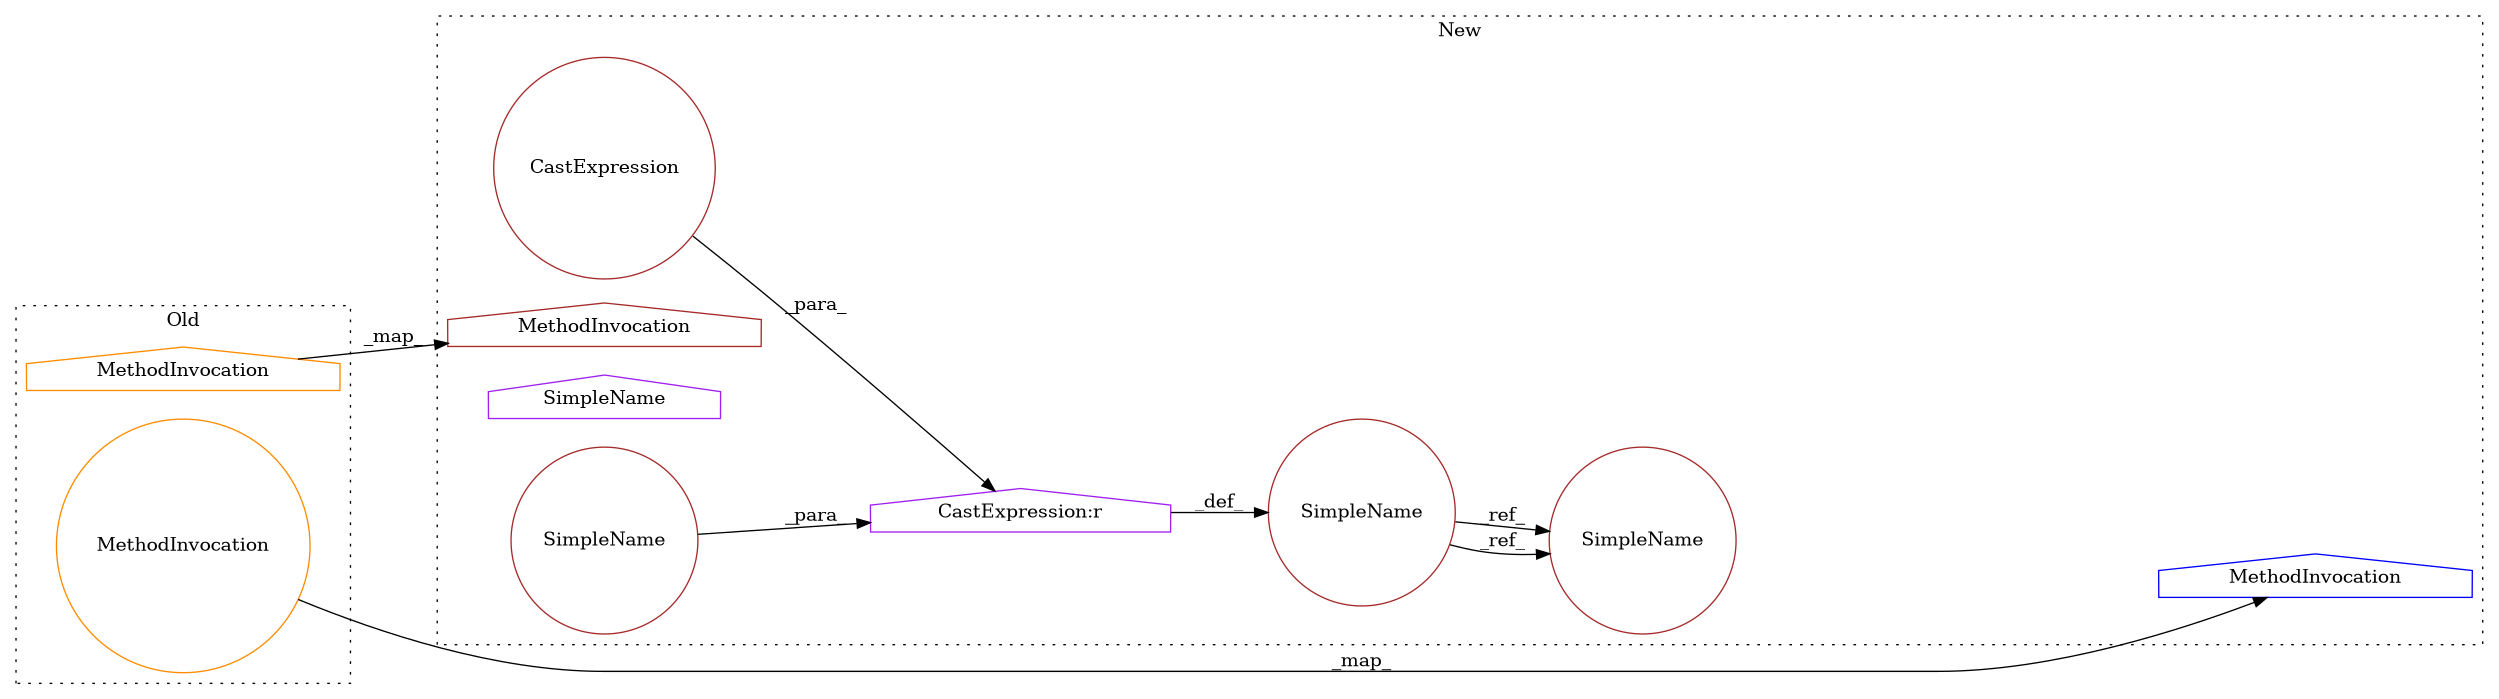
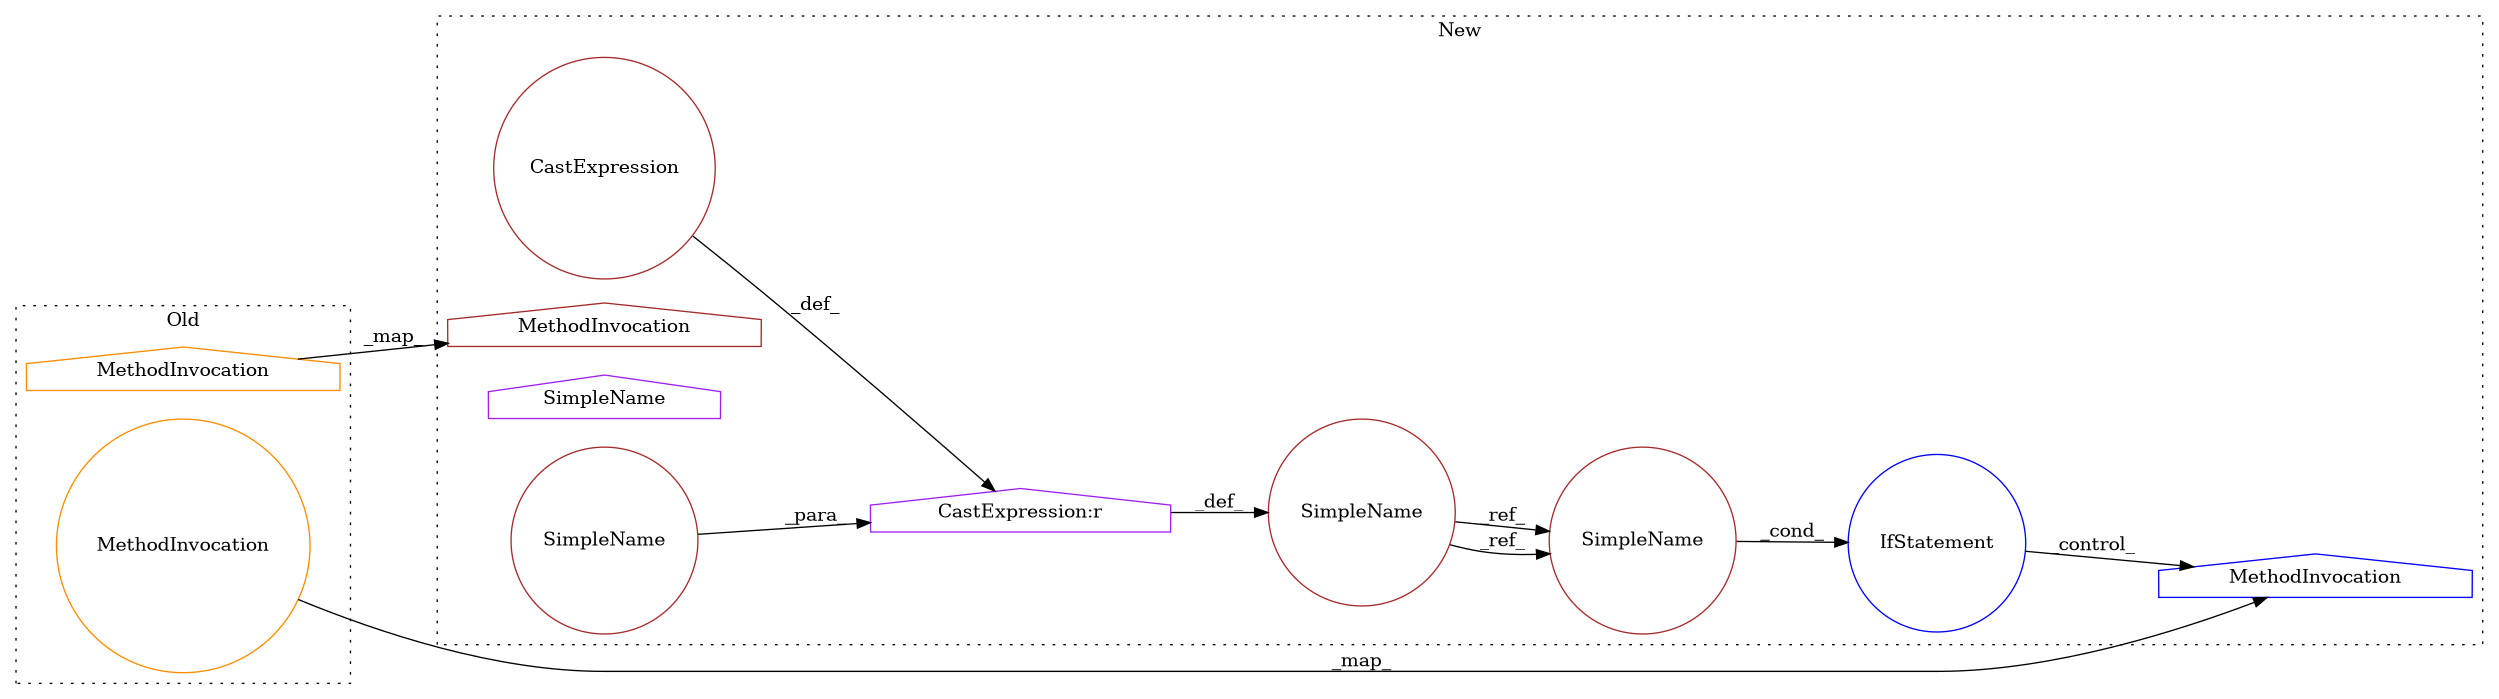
  digraph {
    rankdir=LR
    node [a=32 color=brown l=18 s=2912 shape=circle]
    n1 [color=darkorange l="47,18" label=MethodInvocation s="2353,2561"]
    n2 [color=darkorange l="36,18" label=MethodInvocation s="5432,5558" shape=house]
    n3 [a=11 l=30 label=CastExpression s=998]
+   n4 [a=25 color=blue l="4,18" label=IfStatement s="2908,2930"]
    n5 [color=blue l="51,22" label=MethodInvocation s="2985,3205" shape=house]
    n6 [l="40,22" label=MethodInvocation s="6638,6772" shape=house]
    n7 [a=42 color=purple label=SimpleName shape=house]
    n8 [a=42 label=SimpleName]
    n9 [a=42 l=8 label=SimpleName s=1111]
    n10 [a=42 label=SimpleName s=1090]
    n11 [a=27 color=purple l=4 label="CastExpression:r" s=1119 shape=house]
    subgraph cluster_1 {
      label=Old
      style=dotted
      n1
      n2
    }
    subgraph cluster_2 {
      label=New
      style=dotted
      n3
+     n4
      n5
      n6
      n7
      n8
      n9
      n10
      n11
    }
    n1 -> n5 [label=_map_]
    n2 -> n6 [label=_map_]
-   n3 -> n11 [label=_para_]
+   n3 -> n11 [label=_def_]
+   n4 -> n5 [label=_control_]
+   n8 -> n4 [label=_cond_]
    n9 -> n11 [label=_para_]
    n10 -> n8 [label=_ref_]
    n10 -> n8 [label=_ref_]
    n11 -> n10 [label=_def_]
  }
